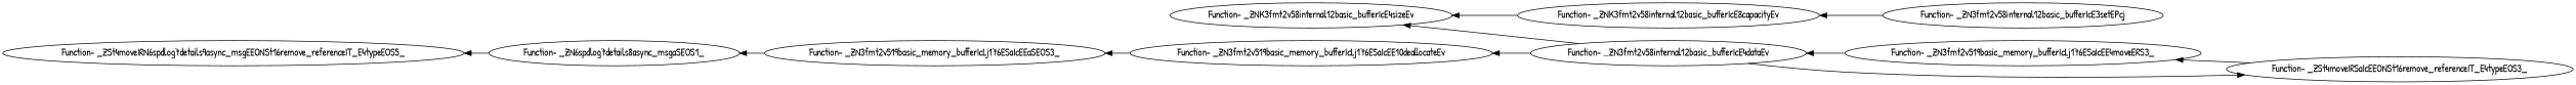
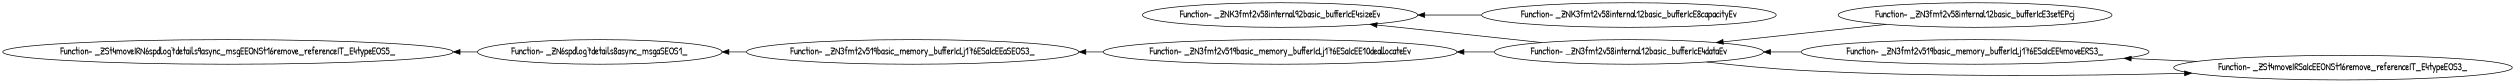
  digraph {
    fontname="Patrick Hand"
    rankdir=LR
    node [fontname="Patrick Hand"]
    edge [dir=back fontname="Patrick Hand"]
    "Function- _ZNK3fmt2v58internal12basic_bufferIcE8capacityEv"
    "Function- _ZN3fmt2v58internal12basic_bufferIcE3setEPcj"
-   "Function- _ZNK3fmt2v58internal12basic_bufferIcE4sizeEv"
+   "Function- _ZNK3fmt2v58internal12basic_bufferIcE4sizeEv" [label="Function- _ZNK3fmt2v58internal92basic_bufferIcE4sizeEv"]
    "Function- _ZN3fmt2v58internal12basic_bufferIcE4dataEv"
    "Function- _ZN3fmt2v519basic_memory_bufferIcLj176ESaIcEE4moveERS3_"
    "Function- _ZSt4moveIRSaIcEEONSt16remove_referenceIT_E4typeEOS3_"
    "Function- _ZN3fmt2v519basic_memory_bufferIcLj176ESaIcEE10deallocateEv"
    "Function- _ZN3fmt2v519basic_memory_bufferIcLj176ESaIcEEaSEOS3_"
    n9 [label="Function- _ZN6spdlog7details8async_msgaSEOS1_"]
    "Function- _ZSt4moveIRN6spdlog7details9async_msgEEONSt16remove_referenceIT_E4typeEOS5_"
-   "Function- _ZNK3fmt2v58internal12basic_bufferIcE8capacityEv" -> "Function- _ZN3fmt2v58internal12basic_bufferIcE3setEPcj"
+   "Function- _ZN3fmt2v58internal12basic_bufferIcE4dataEv" -> "Function- _ZN3fmt2v58internal12basic_bufferIcE3setEPcj"
    "Function- _ZNK3fmt2v58internal12basic_bufferIcE4sizeEv" -> "Function- _ZNK3fmt2v58internal12basic_bufferIcE8capacityEv"
    "Function- _ZNK3fmt2v58internal12basic_bufferIcE4sizeEv" -> "Function- _ZN3fmt2v58internal12basic_bufferIcE4dataEv"
    "Function- _ZN3fmt2v58internal12basic_bufferIcE4dataEv" -> "Function- _ZN3fmt2v519basic_memory_bufferIcLj176ESaIcEE4moveERS3_"
    "Function- _ZN3fmt2v519basic_memory_bufferIcLj176ESaIcEE4moveERS3_" -> "Function- _ZSt4moveIRSaIcEEONSt16remove_referenceIT_E4typeEOS3_"
    "Function- _ZSt4moveIRSaIcEEONSt16remove_referenceIT_E4typeEOS3_" -> "Function- _ZN3fmt2v58internal12basic_bufferIcE4dataEv"
    "Function- _ZN3fmt2v519basic_memory_bufferIcLj176ESaIcEE10deallocateEv" -> "Function- _ZN3fmt2v58internal12basic_bufferIcE4dataEv"
    "Function- _ZN3fmt2v519basic_memory_bufferIcLj176ESaIcEEaSEOS3_" -> "Function- _ZN3fmt2v519basic_memory_bufferIcLj176ESaIcEE10deallocateEv"
    n9 -> "Function- _ZN3fmt2v519basic_memory_bufferIcLj176ESaIcEEaSEOS3_"
    "Function- _ZSt4moveIRN6spdlog7details9async_msgEEONSt16remove_referenceIT_E4typeEOS5_" -> n9
  }
